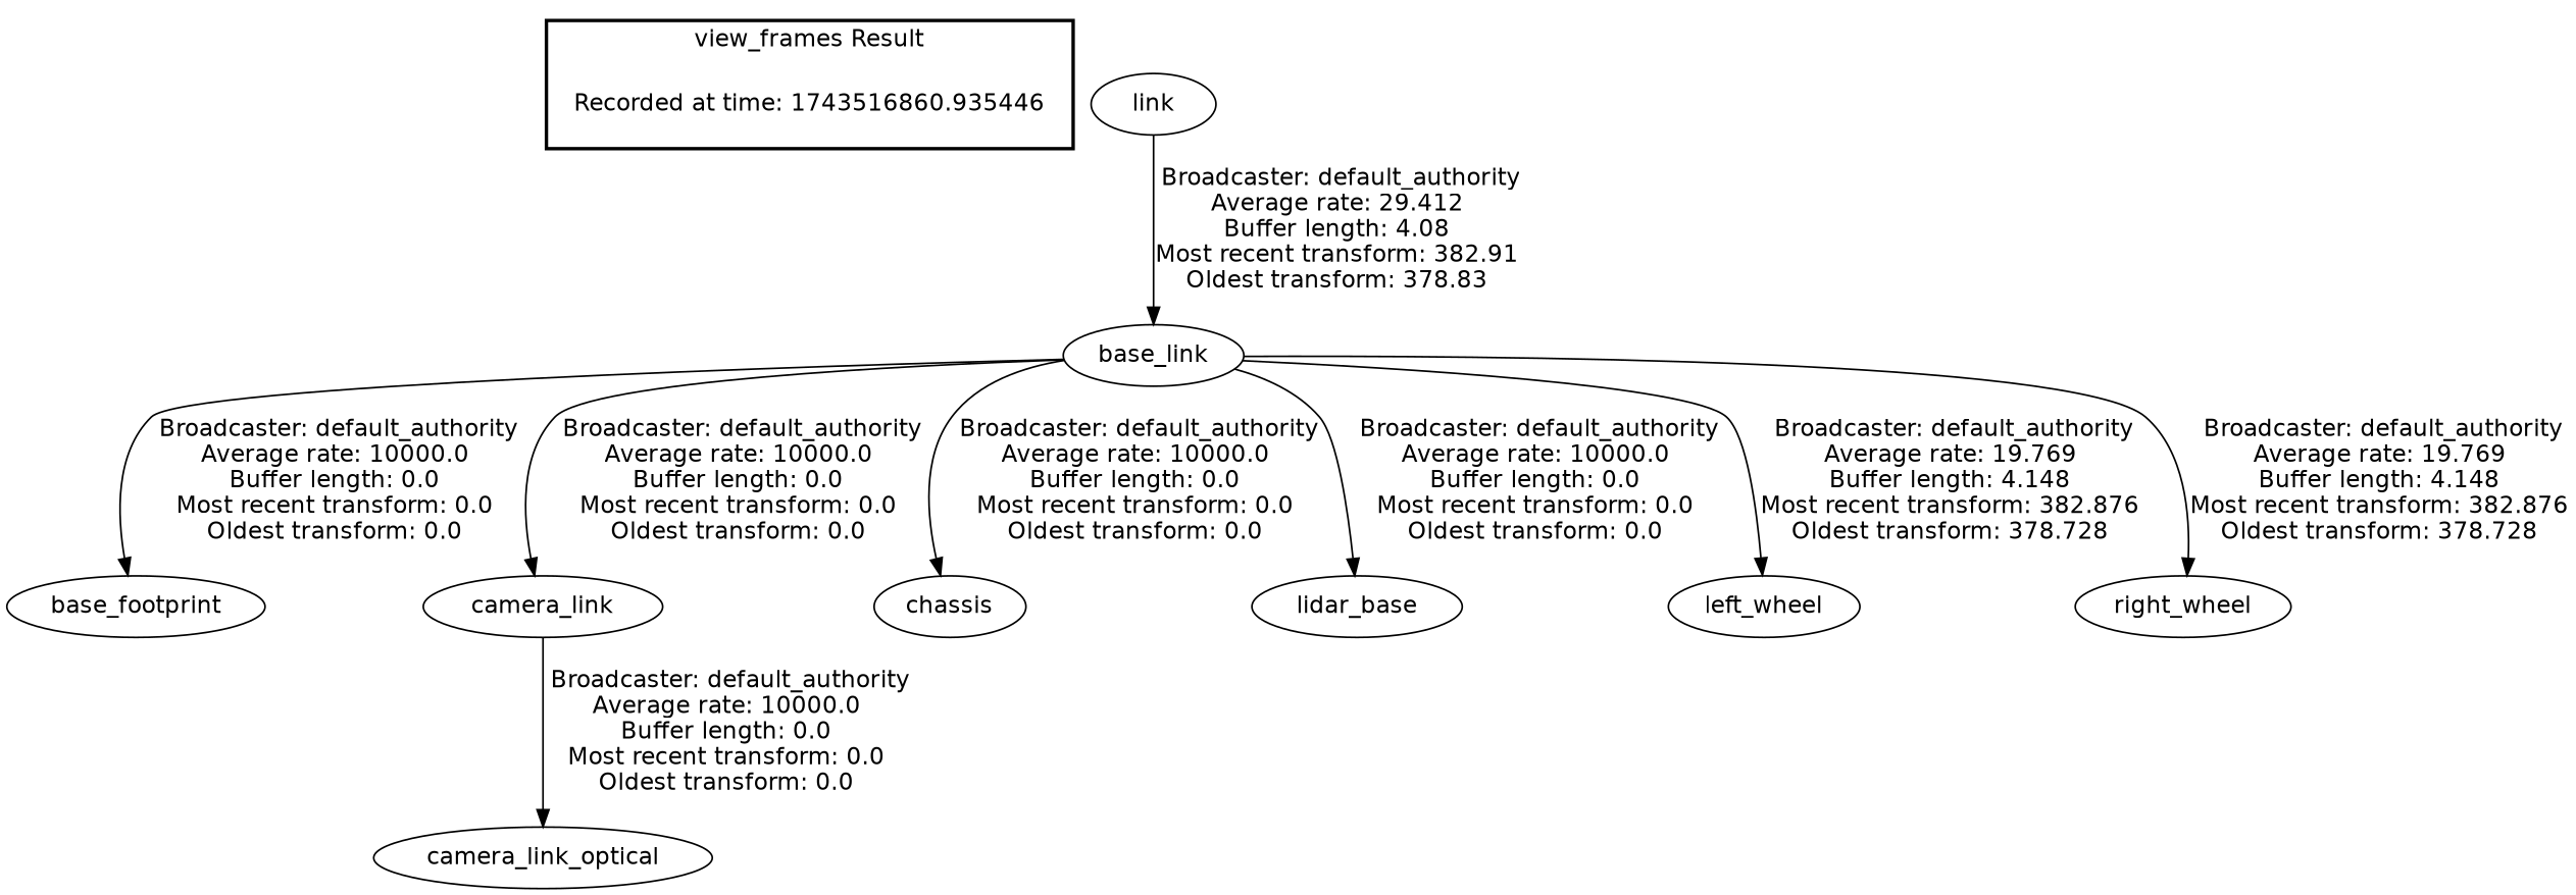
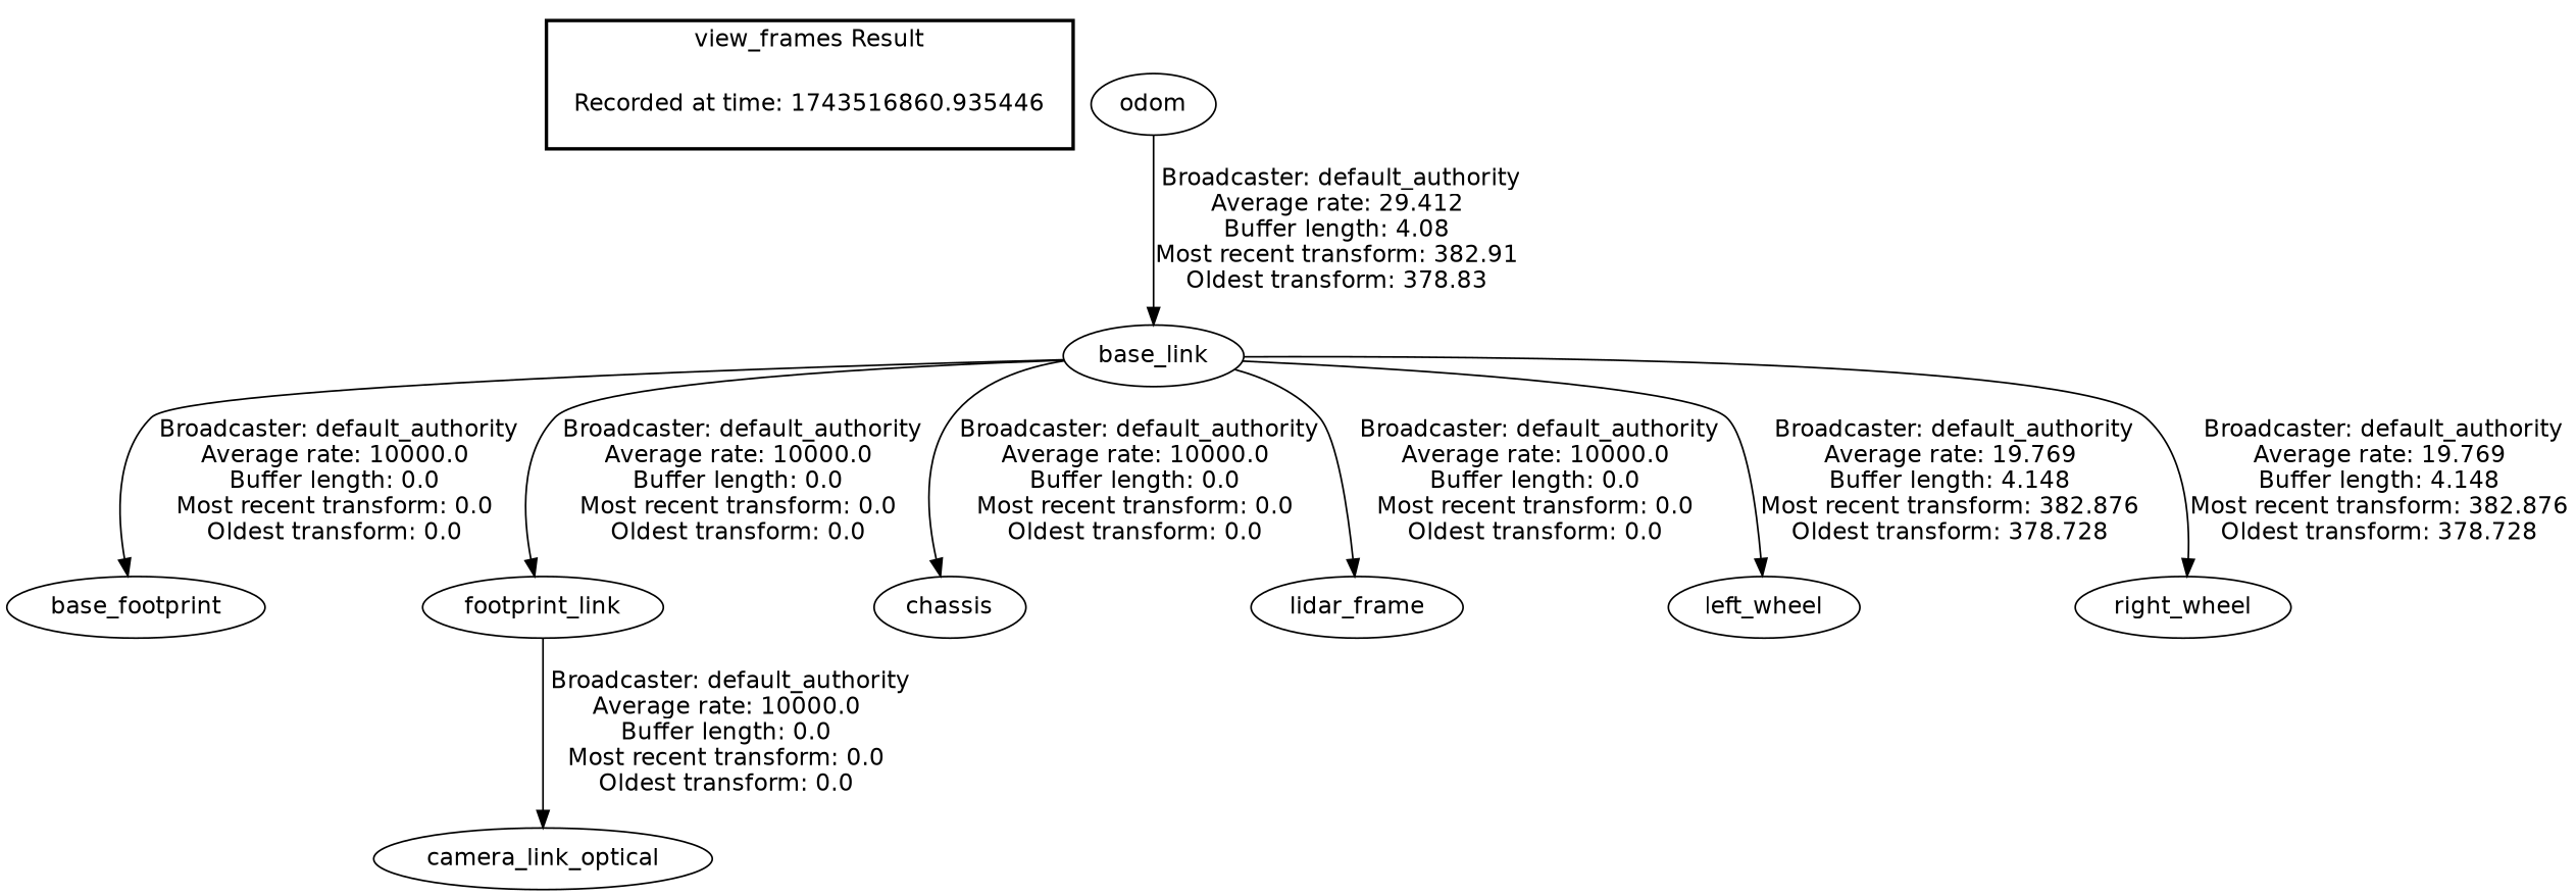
  digraph {
    fontname="DejaVu Sans"
    node [fontname="DejaVu Sans"]
    edge [fontname="DejaVu Sans"]
    "Recorded at time: 1743516860.935446" [shape=plaintext]
-   odom [label=link]
+   odom
    base_link
    base_footprint
-   camera_link
+   camera_link [label=footprint_link]
    chassis
-   lidar_frame [label=lidar_base]
+   lidar_frame
    left_wheel
    right_wheel
    camera_link_optical
    subgraph cluster_1 {
      color=black
      label="view_frames Result"
      style=bold
      "Recorded at time: 1743516860.935446"
    }
    odom -> base_link [label=" Broadcaster: default_authority\nAverage rate: 29.412\nBuffer length: 4.08\nMost recent transform: 382.91\nOldest transform: 378.83\n"]
    base_link -> base_footprint [label=" Broadcaster: default_authority\nAverage rate: 10000.0\nBuffer length: 0.0\nMost recent transform: 0.0\nOldest transform: 0.0\n"]
    base_link -> camera_link [label=" Broadcaster: default_authority\nAverage rate: 10000.0\nBuffer length: 0.0\nMost recent transform: 0.0\nOldest transform: 0.0\n"]
    base_link -> chassis [label=" Broadcaster: default_authority\nAverage rate: 10000.0\nBuffer length: 0.0\nMost recent transform: 0.0\nOldest transform: 0.0\n"]
    base_link -> lidar_frame [label=" Broadcaster: default_authority\nAverage rate: 10000.0\nBuffer length: 0.0\nMost recent transform: 0.0\nOldest transform: 0.0\n"]
    base_link -> left_wheel [label=" Broadcaster: default_authority\nAverage rate: 19.769\nBuffer length: 4.148\nMost recent transform: 382.876\nOldest transform: 378.728\n"]
    base_link -> right_wheel [label=" Broadcaster: default_authority\nAverage rate: 19.769\nBuffer length: 4.148\nMost recent transform: 382.876\nOldest transform: 378.728\n"]
    camera_link -> camera_link_optical [label=" Broadcaster: default_authority\nAverage rate: 10000.0\nBuffer length: 0.0\nMost recent transform: 0.0\nOldest transform: 0.0\n"]
  }
